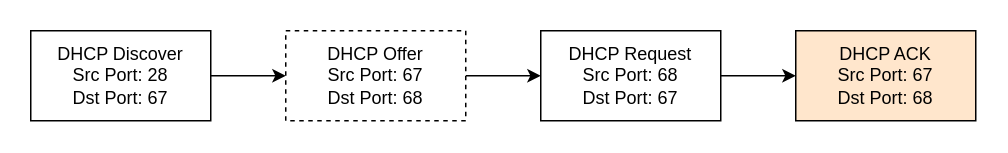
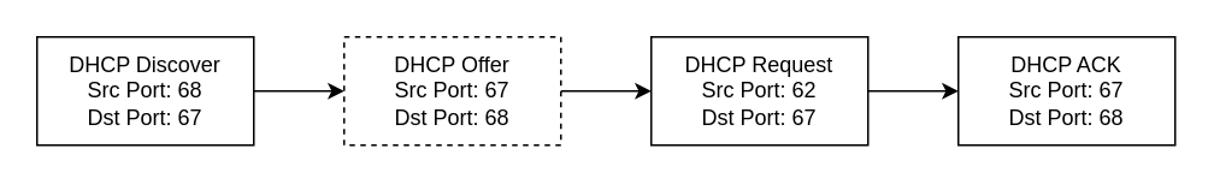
  <mxCell id="0" />
  <mxCell id="1" parent="0" />
  <mxCell id="2" style="edgeStyle=orthogonalEdgeStyle;rounded=0;orthogonalLoop=1;jettySize=auto;html=1;exitX=1;exitY=0.5;exitDx=0;exitDy=0;entryX=0;entryY=0.5;entryDx=0;entryDy=0;" edge="1" parent="1" source="3" target="5"><mxGeometry relative="1" as="geometry" /></mxCell>
- <mxCell id="3" value="DHCP Discover&lt;br&gt;Src Port: 28&lt;br&gt;Dst Port: 67" style="rounded=0;whiteSpace=wrap;html=1;" vertex="1" parent="1"><mxGeometry x="20" y="20" width="120" height="60" as="geometry" /></mxCell>
+ <mxCell id="3" value="DHCP Discover&lt;br&gt;Src Port: 68&lt;br&gt;Dst Port: 67" style="rounded=0;whiteSpace=wrap;html=1;" vertex="1" parent="1"><mxGeometry x="20" y="20" width="120" height="60" as="geometry" /></mxCell>
  <mxCell id="4" style="edgeStyle=orthogonalEdgeStyle;rounded=0;orthogonalLoop=1;jettySize=auto;html=1;exitX=1;exitY=0.5;exitDx=0;exitDy=0;entryX=0;entryY=0.5;entryDx=0;entryDy=0;" edge="1" parent="1" source="5" target="7"><mxGeometry relative="1" as="geometry" /></mxCell>
  <mxCell id="5" value="DHCP Offer&lt;br&gt;Src Port: 67&lt;br&gt;Dst Port: 68" style="rounded=0;whiteSpace=wrap;html=1;dashed=1;" vertex="1" parent="1"><mxGeometry x="190" y="20" width="120" height="60" as="geometry" /></mxCell>
  <mxCell id="6" style="edgeStyle=orthogonalEdgeStyle;rounded=0;orthogonalLoop=1;jettySize=auto;html=1;exitX=1;exitY=0.5;exitDx=0;exitDy=0;entryX=0;entryY=0.5;entryDx=0;entryDy=0;" edge="1" parent="1" source="7" target="8"><mxGeometry relative="1" as="geometry" /></mxCell>
- <mxCell id="7" value="DHCP Request&lt;br&gt;Src Port: 68&lt;br&gt;Dst Port: 67" style="rounded=0;whiteSpace=wrap;html=1;" vertex="1" parent="1"><mxGeometry x="360" y="20" width="120" height="60" as="geometry" /></mxCell>
- <mxCell id="8" value="DHCP ACK&lt;br&gt;Src Port: 67&lt;br&gt;Dst Port: 68" style="rounded=0;whiteSpace=wrap;html=1;fillColor=#ffe6cc;" vertex="1" parent="1"><mxGeometry x="530" y="20" width="120" height="60" as="geometry" /></mxCell>
+ <mxCell id="7" value="DHCP Request&lt;br&gt;Src Port: 62&lt;br&gt;Dst Port: 67" style="rounded=0;whiteSpace=wrap;html=1;" vertex="1" parent="1"><mxGeometry x="360" y="20" width="120" height="60" as="geometry" /></mxCell>
+ <mxCell id="8" value="DHCP ACK&lt;br&gt;Src Port: 67&lt;br&gt;Dst Port: 68" style="rounded=0;whiteSpace=wrap;html=1;" vertex="1" parent="1"><mxGeometry x="530" y="20" width="120" height="60" as="geometry" /></mxCell>
